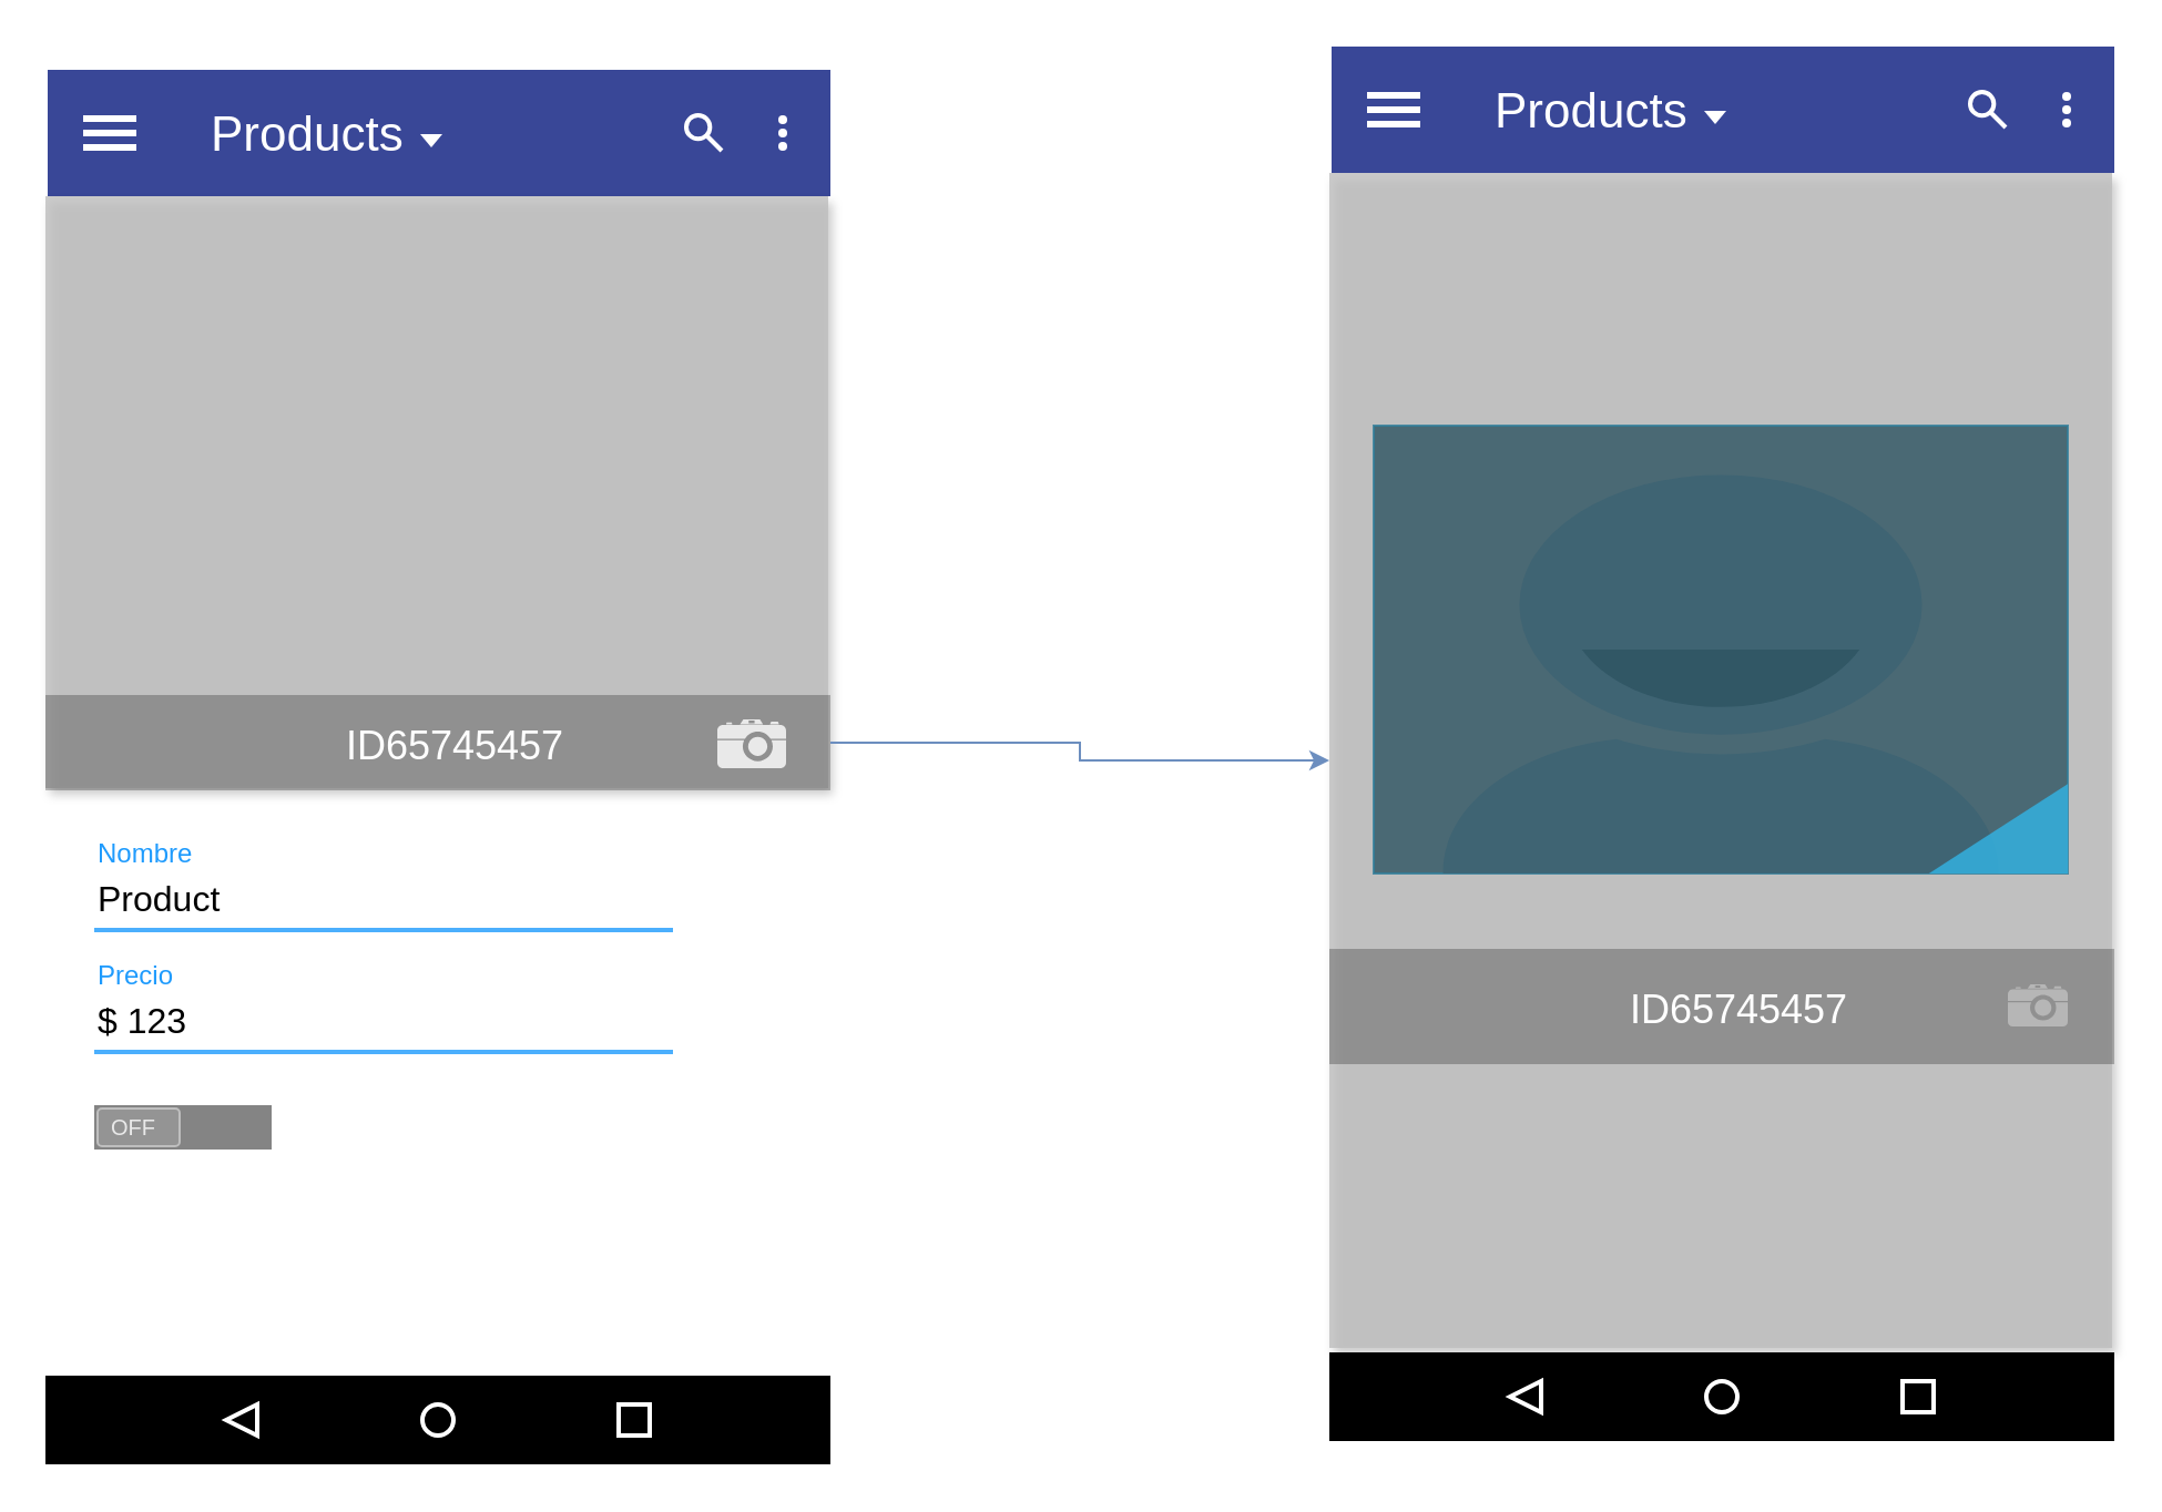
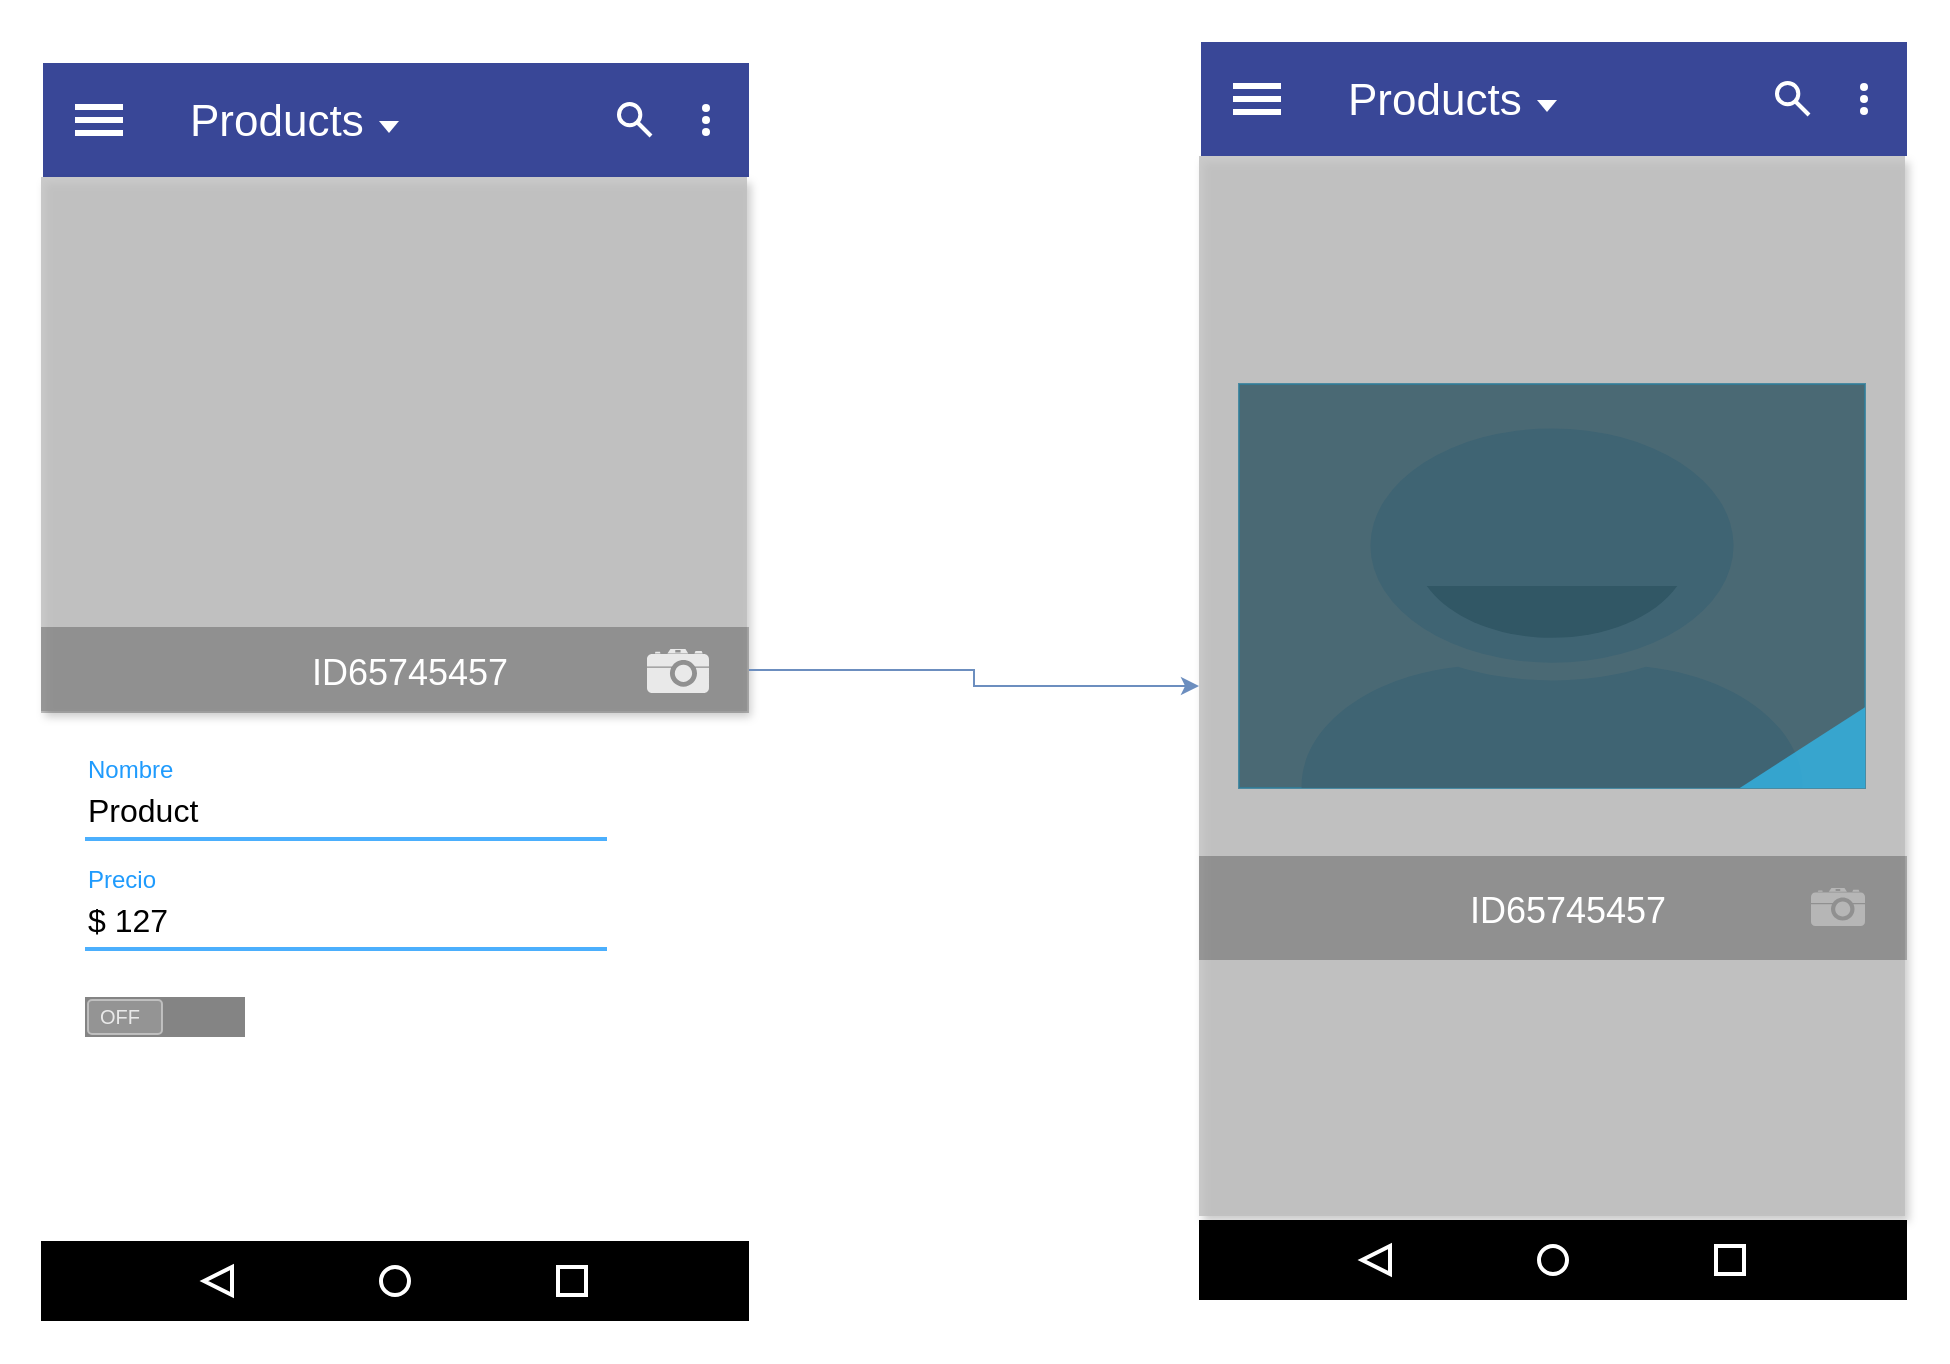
  <mxCell id="0" />
  <mxCell id="1" parent="0" />
  <mxCell id="2" value="" style="dashed=0;align=center;fontSize=12;shape=rect;fillColor=#ffffff;strokeColor=none;" vertex="1" parent="1"><mxGeometry x="20" y="31" width="354" height="629" as="geometry" /></mxCell>
  <mxCell id="3" value="" style="dashed=0;align=center;fontSize=12;shape=rect;strokeColor=none;fillColor=#000000;resizeWidth=1;" vertex="1" parent="2"><mxGeometry y="1" width="354" height="40" relative="1" as="geometry"><mxPoint y="-40" as="offset" /></mxGeometry></mxCell>
  <mxCell id="4" value="" style="dashed=0;html=1;shape=mxgraph.gmdl.back;strokeColor=#ffffff;fillColor=#000000;strokeWidth=2;" vertex="1" parent="3"><mxGeometry x="0.25" y="0.5" width="14" height="14" relative="1" as="geometry"><mxPoint x="-7" y="-7" as="offset" /></mxGeometry></mxCell>
  <mxCell id="5" value="" style="shape=ellipse;strokeColor=#ffffff;fillColor=#000000;strokeWidth=2;" vertex="1" parent="3"><mxGeometry x="0.5" y="0.5" width="14" height="14" relative="1" as="geometry"><mxPoint x="-7" y="-7" as="offset" /></mxGeometry></mxCell>
  <mxCell id="6" value="" style="shape=rect;strokeColor=#ffffff;fillColor=#000000;strokeWidth=2;" vertex="1" parent="3"><mxGeometry x="0.75" y="0.5" width="14" height="14" relative="1" as="geometry"><mxPoint x="-7" y="-7" as="offset" /></mxGeometry></mxCell>
  <mxCell id="7" value="Products" style="dashed=0;align=center;fontSize=12;shape=rect;strokeColor=none;fillColor=#394797;resizeWidth=1;fontSize=22;fontColor=#FFFFFF;spacingTop=-3;verticalAlign=middle;align=left;spacingLeft=72;" vertex="1" parent="2"><mxGeometry width="353" height="57" relative="1" as="geometry"><mxPoint x="1" as="offset" /></mxGeometry></mxCell>
  <mxCell id="8" value="" style="dashed=0;html=1;shape=mxgraph.gmdl.preferences;strokeColor=none;fillColor=#ffffff;" vertex="1" parent="7"><mxGeometry y="0.5" width="24" height="16" relative="1" as="geometry"><mxPoint x="16" y="-8" as="offset" /></mxGeometry></mxCell>
  <mxCell id="9" value="" style="dashed=0;html=1;shape=mxgraph.gmdl.triangle;strokeColor=none;fillColor=#ffffff;" vertex="1" parent="7"><mxGeometry y="0.5" width="10" height="6" relative="1" as="geometry"><mxPoint x="168" y="0.5" as="offset" /></mxGeometry></mxCell>
  <mxCell id="10" value="" style="dashed=0;html=1;shape=mxgraph.gmdl.search;strokeColor=#ffffff;fillColor=none;strokeWidth=2;" vertex="1" parent="7"><mxGeometry x="1" y="0.5" width="16" height="16" relative="1" as="geometry"><mxPoint x="-65" y="-8" as="offset" /></mxGeometry></mxCell>
  <mxCell id="11" value="" style="dashed=0;html=1;shape=mxgraph.gmdl.settings;strokeColor=none;fillColor=#ffffff;" vertex="1" parent="7"><mxGeometry x="1" y="0.5" width="5" height="16" relative="1" as="geometry"><mxPoint x="-24" y="-8" as="offset" /></mxGeometry></mxCell>
  <mxCell id="12" value="" style="shape=rect;fillColor=#BDBDBD;strokeColor=none;fontColor=#000000;fontSize=12;fontStyle=0;verticalAlign=middle;spacingBottom=0;spacingLeft=0;shadow=1;opacity=80;" vertex="1" parent="2"><mxGeometry y="57" width="353" height="267" as="geometry" /></mxCell>
  <mxCell id="13" value="ID65745457" style="shape=rect;fillColor=#000000;strokeColor=none;opacity=25;fontColor=#FFFFFF;fontSize=18;fontStyle=0;verticalAlign=middle;spacingBottom=0;spacingLeft=16;spacingTop=0;align=center;resizeWidth=1;" vertex="1" parent="12"><mxGeometry y="1" width="354.006" height="43" relative="1" as="geometry"><mxPoint y="-42" as="offset" /></mxGeometry></mxCell>
  <mxCell id="14" value="" style="shape=mxgraph.signs.tech.camera_2;html=1;fillColor=#FFFFFF;strokeColor=none;verticalLabelPosition=bottom;verticalAlign=top;align=center;shadow=0;fontSize=18;fontColor=#FFFFCC;opacity=80;" vertex="1" parent="12"><mxGeometry x="303" y="236" width="31" height="22" as="geometry" /></mxCell>
  <mxCell id="15" value="Nombre" style="text;fontColor=#1F9BFD;fontSize=12;verticalAlign=middle;strokeColor=none;fillColor=none;shadow=0;opacity=80;align=left;" vertex="1" parent="2"><mxGeometry x="22" y="338" width="261" height="30" as="geometry" /></mxCell>
  <mxCell id="16" value="Product" style="text;fontColor=#000000;fontSize=16;verticalAlign=middle;strokeColor=none;fillColor=none;shadow=0;opacity=80;align=left;" vertex="1" parent="2"><mxGeometry x="22" y="358" width="261" height="30" as="geometry" /></mxCell>
  <mxCell id="17" value="" style="dashed=0;shape=line;strokeWidth=2;noLabel=1;strokeColor=#1F9BFD;shadow=0;fillColor=#007FFF;gradientColor=none;fontSize=18;fontColor=#660000;opacity=80;align=center;" vertex="1" parent="2"><mxGeometry x="22" y="383" width="261" height="10" as="geometry" /></mxCell>
  <mxCell id="18" value="Precio" style="text;fontColor=#1F9BFD;fontSize=12;verticalAlign=middle;strokeColor=none;fillColor=none;shadow=0;opacity=80;align=left;" vertex="1" parent="2"><mxGeometry x="22" y="393" width="261" height="30" as="geometry" /></mxCell>
- <mxCell id="19" value="$ 123" style="text;fontColor=#000000;fontSize=16;verticalAlign=middle;strokeColor=none;fillColor=none;shadow=0;opacity=80;align=left;" vertex="1" parent="2"><mxGeometry x="22" y="413" width="261" height="30" as="geometry" /></mxCell>
+ <mxCell id="19" value="$ 127" style="text;fontColor=#000000;fontSize=16;verticalAlign=middle;strokeColor=none;fillColor=none;shadow=0;opacity=80;align=left;" vertex="1" parent="2"><mxGeometry x="22" y="413" width="261" height="30" as="geometry" /></mxCell>
  <mxCell id="20" value="" style="dashed=0;shape=line;strokeWidth=2;noLabel=1;strokeColor=#1F9BFD;shadow=0;fillColor=#007FFF;gradientColor=none;fontSize=18;fontColor=#660000;opacity=80;align=center;" vertex="1" parent="2"><mxGeometry x="22" y="438" width="261" height="10" as="geometry" /></mxCell>
  <mxCell id="21" value="" style="verticalLabelPosition=bottom;verticalAlign=top;html=1;shadow=0;dashed=0;strokeWidth=1;shape=mxgraph.android.switch_off;fillColor=#666666;fontSize=18;fontColor=#660000;opacity=80;align=left;" vertex="1" parent="2"><mxGeometry x="22" y="467" width="80" height="20" as="geometry" /></mxCell>
  <mxCell id="22" value="" style="dashed=0;align=center;fontSize=12;shape=rect;fillColor=#ffffff;strokeColor=none;" vertex="1" parent="1"><mxGeometry x="599" y="20.5" width="354" height="629" as="geometry" /></mxCell>
  <mxCell id="23" value="" style="shape=rect;fillColor=#BDBDBD;strokeColor=none;fontColor=#000000;fontSize=12;fontStyle=0;verticalAlign=middle;spacingBottom=0;spacingLeft=0;shadow=1;opacity=80;" vertex="1" parent="22"><mxGeometry y="57" width="353" height="530" as="geometry" /></mxCell>
  <mxCell id="24" value="" style="shape=mxgraph.signs.tech.camera_2;html=1;fillColor=#FFFFFF;strokeColor=none;verticalLabelPosition=bottom;verticalAlign=top;align=center;shadow=0;fontSize=18;fontColor=#FFFFCC;opacity=80;" vertex="1" parent="23"><mxGeometry x="306" y="366" width="27" height="19" as="geometry" /></mxCell>
  <mxCell id="25" value="ID65745457" style="shape=rect;fillColor=#000000;strokeColor=none;opacity=25;fontColor=#FFFFFF;fontSize=18;fontStyle=0;verticalAlign=middle;spacingBottom=0;spacingLeft=16;spacingTop=0;align=center;resizeWidth=1;" vertex="1" parent="23"><mxGeometry y="1" width="354" height="52" relative="1" as="geometry"><mxPoint y="-180" as="offset" /></mxGeometry></mxCell>
  <mxCell id="26" value="" style="verticalLabelPosition=bottom;verticalAlign=top;html=1;shadow=0;dashed=0;strokeWidth=1;shape=mxgraph.android.contact_badge_focused;fillColor=#FFFFFF;gradientColor=none;fontSize=18;fontColor=#FFFFCC;opacity=80;align=left;" vertex="1" parent="23"><mxGeometry x="20" y="114" width="313" height="202" as="geometry" /></mxCell>
  <mxCell id="27" value="" style="dashed=0;align=center;fontSize=12;shape=rect;strokeColor=none;fillColor=#000000;resizeWidth=1;" vertex="1" parent="22"><mxGeometry y="1" width="354" height="40" relative="1" as="geometry"><mxPoint y="-40" as="offset" /></mxGeometry></mxCell>
  <mxCell id="28" value="" style="dashed=0;html=1;shape=mxgraph.gmdl.back;strokeColor=#ffffff;fillColor=#000000;strokeWidth=2;" vertex="1" parent="27"><mxGeometry x="0.25" y="0.5" width="14" height="14" relative="1" as="geometry"><mxPoint x="-7" y="-7" as="offset" /></mxGeometry></mxCell>
  <mxCell id="29" value="" style="shape=ellipse;strokeColor=#ffffff;fillColor=#000000;strokeWidth=2;" vertex="1" parent="27"><mxGeometry x="0.5" y="0.5" width="14" height="14" relative="1" as="geometry"><mxPoint x="-7" y="-7" as="offset" /></mxGeometry></mxCell>
  <mxCell id="30" value="" style="shape=rect;strokeColor=#ffffff;fillColor=#000000;strokeWidth=2;" vertex="1" parent="27"><mxGeometry x="0.75" y="0.5" width="14" height="14" relative="1" as="geometry"><mxPoint x="-7" y="-7" as="offset" /></mxGeometry></mxCell>
  <mxCell id="31" value="Products" style="dashed=0;align=center;fontSize=12;shape=rect;strokeColor=none;fillColor=#394797;resizeWidth=1;fontSize=22;fontColor=#FFFFFF;spacingTop=-3;verticalAlign=middle;align=left;spacingLeft=72;" vertex="1" parent="22"><mxGeometry width="353" height="57" relative="1" as="geometry"><mxPoint x="1" as="offset" /></mxGeometry></mxCell>
  <mxCell id="32" value="" style="dashed=0;html=1;shape=mxgraph.gmdl.preferences;strokeColor=none;fillColor=#ffffff;" vertex="1" parent="31"><mxGeometry y="0.5" width="24" height="16" relative="1" as="geometry"><mxPoint x="16" y="-8" as="offset" /></mxGeometry></mxCell>
  <mxCell id="33" value="" style="dashed=0;html=1;shape=mxgraph.gmdl.triangle;strokeColor=none;fillColor=#ffffff;" vertex="1" parent="31"><mxGeometry y="0.5" width="10" height="6" relative="1" as="geometry"><mxPoint x="168" y="0.5" as="offset" /></mxGeometry></mxCell>
  <mxCell id="34" value="" style="dashed=0;html=1;shape=mxgraph.gmdl.search;strokeColor=#ffffff;fillColor=none;strokeWidth=2;" vertex="1" parent="31"><mxGeometry x="1" y="0.5" width="16" height="16" relative="1" as="geometry"><mxPoint x="-65" y="-8" as="offset" /></mxGeometry></mxCell>
  <mxCell id="35" value="" style="dashed=0;html=1;shape=mxgraph.gmdl.settings;strokeColor=none;fillColor=#ffffff;" vertex="1" parent="31"><mxGeometry x="1" y="0.5" width="5" height="16" relative="1" as="geometry"><mxPoint x="-24" y="-8" as="offset" /></mxGeometry></mxCell>
  <mxCell id="36" style="edgeStyle=orthogonalEdgeStyle;rounded=0;orthogonalLoop=1;jettySize=auto;html=1;entryX=0;entryY=0.5;entryDx=0;entryDy=0;fontSize=18;fontColor=#FFFFCC;fillColor=#dae8fc;strokeColor=#6c8ebf;" edge="1" parent="1" source="13" target="23"><mxGeometry relative="1" as="geometry" /></mxCell>
